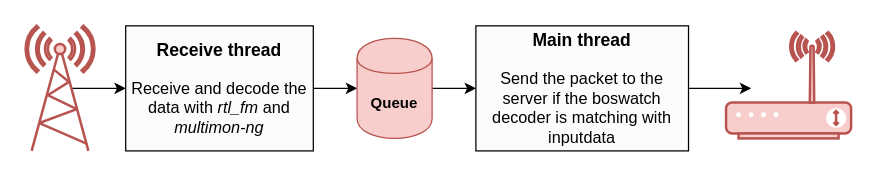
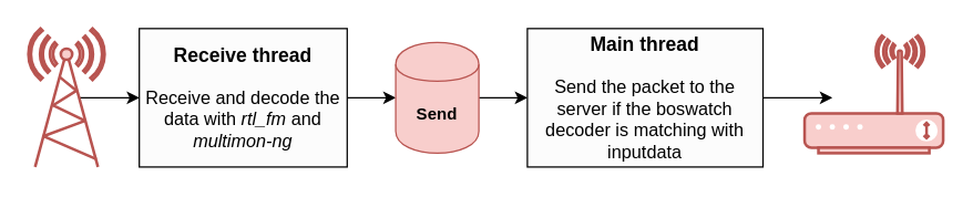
  <mxCell id="0" />
  <mxCell id="1" parent="0" />
  <mxCell id="2" style="edgeStyle=orthogonalEdgeStyle;rounded=0;orthogonalLoop=1;jettySize=auto;html=1;exitX=0.67;exitY=0.5;exitDx=0;exitDy=0;exitPerimeter=0;entryX=0;entryY=0.5;entryDx=0;entryDy=0;" parent="1" source="3" target="5" edge="1"><mxGeometry relative="1" as="geometry" /></mxCell>
  <mxCell id="3" value="" style="verticalAlign=top;verticalLabelPosition=bottom;labelPosition=center;align=center;html=1;outlineConnect=0;fillColor=#f8cecc;strokeColor=#b85450;gradientDirection=north;strokeWidth=2;shape=mxgraph.networks.radio_tower;" parent="1" vertex="1"><mxGeometry x="20" y="20" width="55" height="100" as="geometry" /></mxCell>
  <mxCell id="4" style="edgeStyle=orthogonalEdgeStyle;rounded=0;orthogonalLoop=1;jettySize=auto;html=1;entryX=0;entryY=0.5;entryDx=0;entryDy=0;" parent="1" source="5" target="9" edge="1"><mxGeometry relative="1" as="geometry" /></mxCell>
  <mxCell id="5" value="&lt;font&gt;&lt;b&gt;&lt;font style=&quot;font-size: 14px&quot;&gt;Receive thread&lt;/font&gt;&lt;/b&gt;&lt;br&gt;&lt;br&gt;&lt;span style=&quot;font-size: 13px&quot;&gt;Receive and decode the data with&amp;nbsp;&lt;/span&gt;&lt;i style=&quot;font-size: 13px&quot;&gt;rtl_fm &lt;/i&gt;&lt;span style=&quot;font-size: 13px&quot;&gt;and&lt;/span&gt;&lt;br&gt;&lt;i style=&quot;font-size: 13px&quot;&gt;multimon-ng&lt;/i&gt;&lt;/font&gt;" style="rounded=0;whiteSpace=wrap;html=1;strokeColor=#000000;fillColor=#FCFCFC;" parent="1" vertex="1"><mxGeometry x="100" y="20" width="150" height="100" as="geometry" /></mxCell>
  <mxCell id="6" style="edgeStyle=orthogonalEdgeStyle;rounded=0;orthogonalLoop=1;jettySize=auto;html=1;" parent="1" source="7" edge="1"><mxGeometry relative="1" as="geometry"><mxPoint x="600" y="70" as="targetPoint" /></mxGeometry></mxCell>
  <mxCell id="7" value="&lt;font&gt;&lt;b&gt;&lt;font style=&quot;font-size: 14px&quot;&gt;Main thread&lt;/font&gt;&lt;/b&gt;&lt;br&gt;&lt;br&gt;&lt;span style=&quot;font-size: 13px&quot;&gt;Send the packet to the server if the boswatch decoder is matching with inputdata&lt;/span&gt;&lt;br&gt;&lt;/font&gt;" style="rounded=0;whiteSpace=wrap;html=1;strokeColor=#000000;fillColor=#FCFCFC;" parent="1" vertex="1"><mxGeometry x="380" y="20" width="170" height="100" as="geometry" /></mxCell>
  <mxCell id="8" style="edgeStyle=orthogonalEdgeStyle;rounded=0;orthogonalLoop=1;jettySize=auto;html=1;entryX=0;entryY=0.5;entryDx=0;entryDy=0;" parent="1" source="9" target="7" edge="1"><mxGeometry relative="1" as="geometry" /></mxCell>
- <mxCell id="9" value="&lt;b&gt;Queue&lt;/b&gt;" style="shape=cylinder;whiteSpace=wrap;html=1;boundedLbl=1;backgroundOutline=1;strokeColor=#b85450;fillColor=#f8cecc;" parent="1" vertex="1"><mxGeometry x="285" y="30" width="60" height="80" as="geometry" /></mxCell>
+ <mxCell id="9" value="&lt;b&gt;Send&lt;/b&gt;" style="shape=cylinder;whiteSpace=wrap;html=1;boundedLbl=1;backgroundOutline=1;strokeColor=#b85450;fillColor=#f8cecc;" parent="1" vertex="1"><mxGeometry x="285" y="30" width="60" height="80" as="geometry" /></mxCell>
  <mxCell id="10" value="" style="verticalAlign=top;verticalLabelPosition=bottom;labelPosition=center;align=center;html=1;outlineConnect=0;fillColor=#f8cecc;strokeColor=#b85450;gradientDirection=north;strokeWidth=2;shape=mxgraph.networks.wireless_modem;" parent="1" vertex="1"><mxGeometry x="580" y="25" width="100" height="85" as="geometry" /></mxCell>
